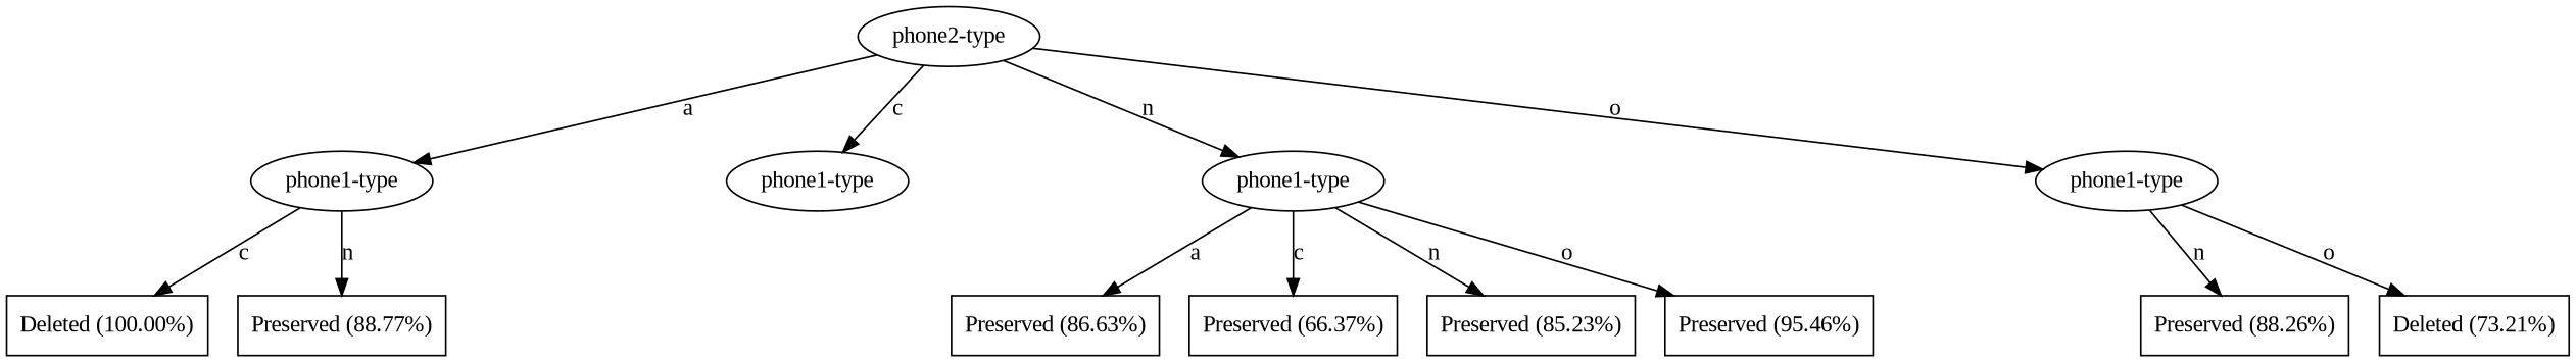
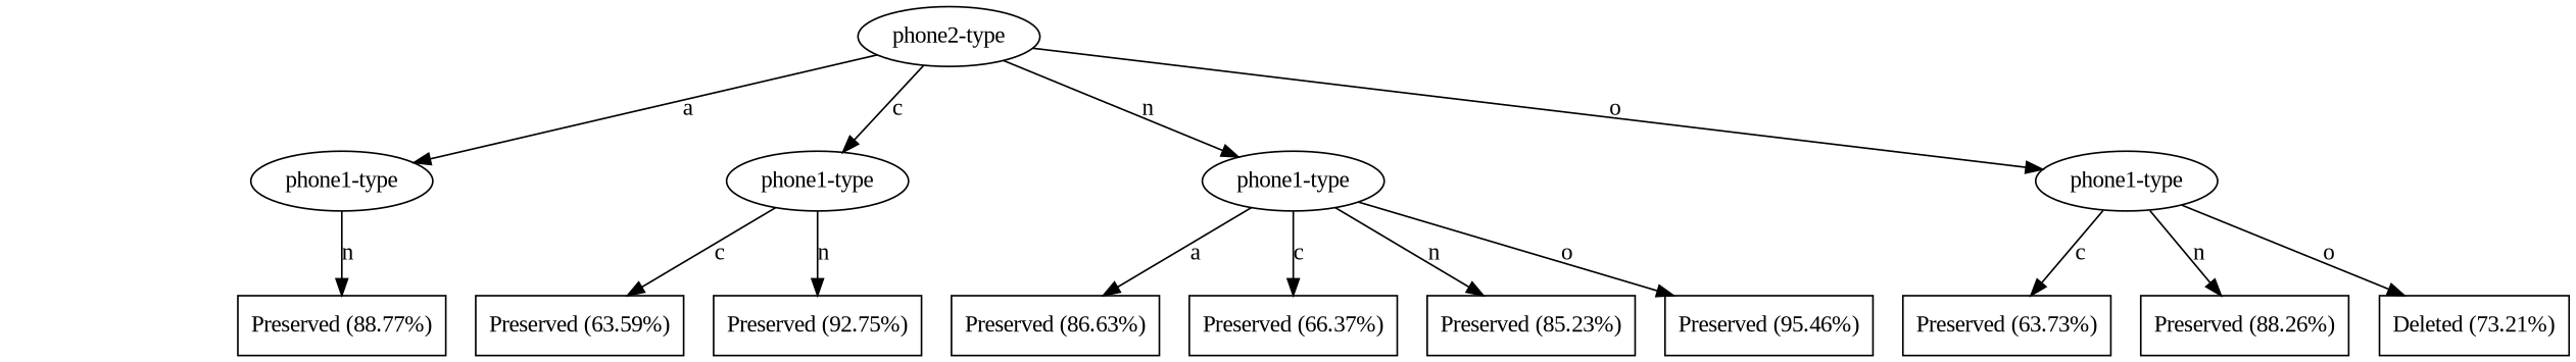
  digraph {
    fontname="Liberation Serif"
    node [fontname="Liberation Serif" shape=box]
    edge [fontname="Liberation Serif"]
    n1 [label="phone2-type" shape=ellipse]
    n2 [label="phone1-type" shape=ellipse]
    n3 [label="phone1-type" shape=ellipse]
    n4 [label="phone1-type" shape=ellipse]
    n5 [label="phone1-type" shape=ellipse]
-   n6 [label="Deleted (100.00%)"]
    n7 [label="Preserved (88.77%)"]
+   n8 [label="Preserved (63.59%)"]
+   n9 [label="Preserved (92.75%)"]
    n10 [label="Preserved (86.63%)"]
    n11 [label="Preserved (66.37%)"]
    n12 [label="Preserved (85.23%)"]
    n13 [label="Preserved (95.46%)"]
+   n14 [label="Preserved (63.73%)"]
    n15 [label="Preserved (88.26%)"]
    n16 [label="Deleted (73.21%)"]
    n1 -> n2 [label=a]
    n1 -> n3 [label=c]
    n1 -> n4 [label=n]
    n1 -> n5 [label=o]
-   n2 -> n6 [label=c]
    n2 -> n7 [label=n]
+   n3 -> n8 [label=c]
+   n3 -> n9 [label=n]
    n4 -> n10 [label=a]
    n4 -> n11 [label=c]
    n4 -> n12 [label=n]
    n4 -> n13 [label=o]
+   n5 -> n14 [label=c]
    n5 -> n15 [label=n]
    n5 -> n16 [label=o]
  }
